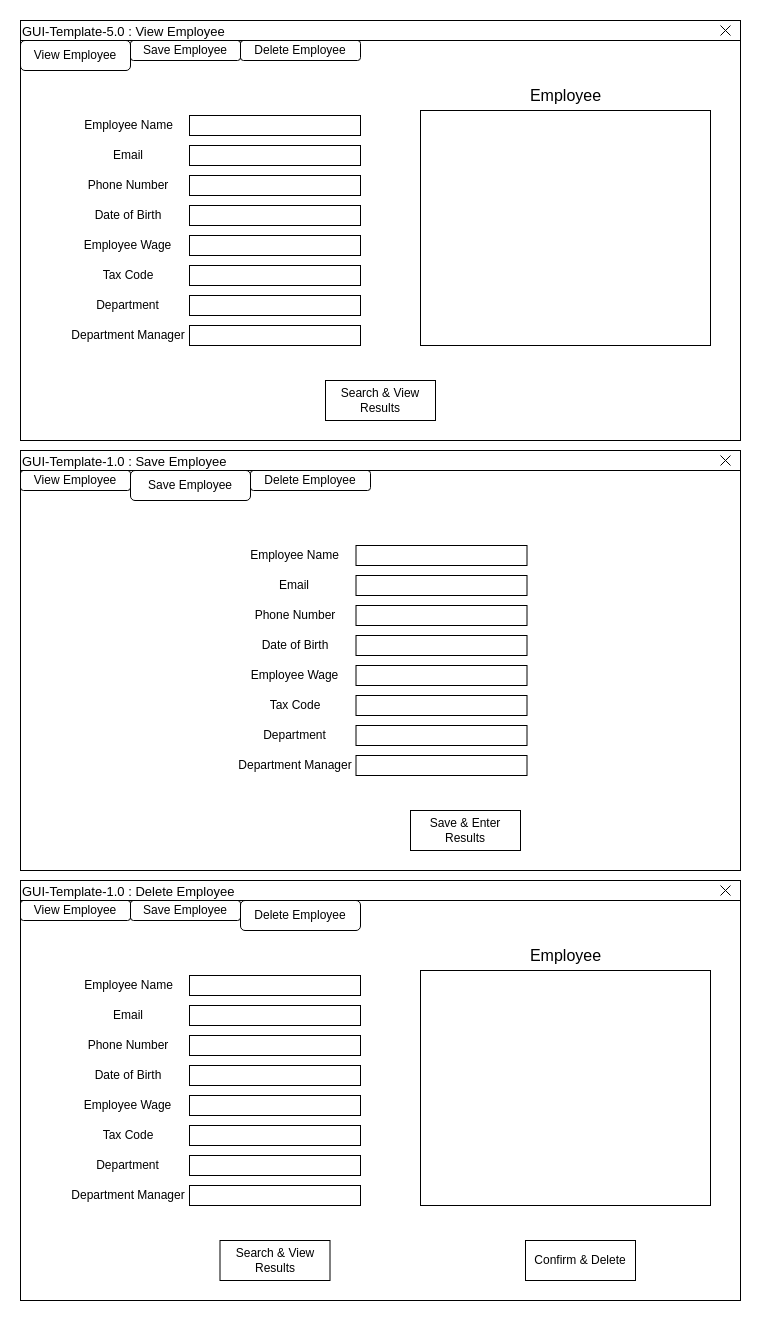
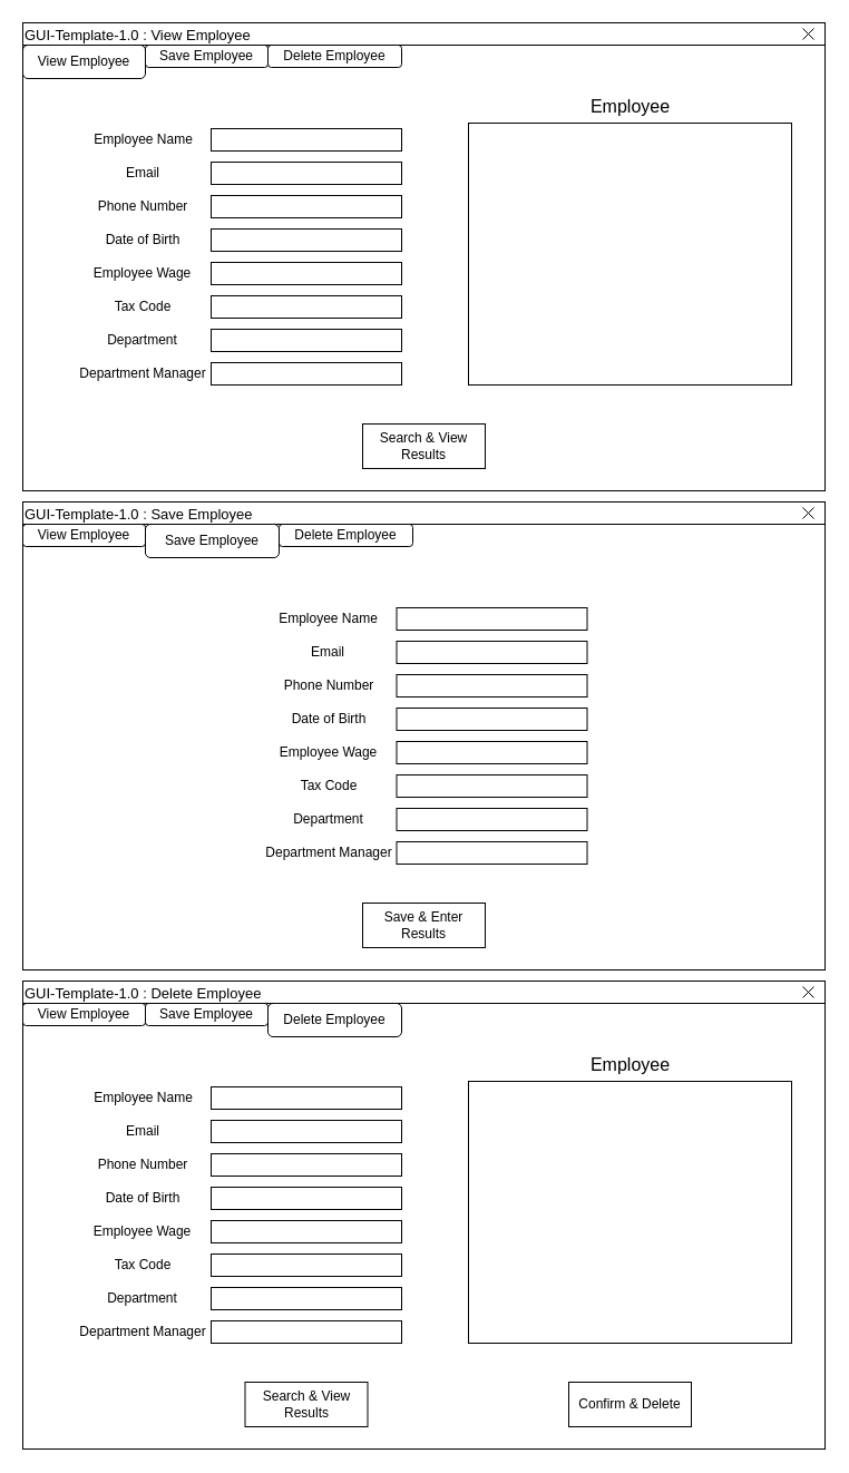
  <mxCell id="0" />
  <mxCell id="1" parent="0" />
  <mxCell id="2" value="" style="rounded=0;whiteSpace=wrap;html=1;strokeColor=default;fillColor=default;" vertex="1" parent="1"><mxGeometry x="20" y="40" width="720" height="400" as="geometry" /></mxCell>
  <mxCell id="3" value="Search &amp;amp; View Results" style="text;html=1;strokeColor=default;fillColor=none;align=center;verticalAlign=middle;whiteSpace=wrap;rounded=0;" vertex="1" parent="1"><mxGeometry x="325" y="380" width="110" height="40" as="geometry" /></mxCell>
  <mxCell id="4" value="Employee Name" style="text;html=1;strokeColor=none;fillColor=none;align=center;verticalAlign=middle;whiteSpace=wrap;rounded=0;" vertex="1" parent="1"><mxGeometry x="80.5" y="110" width="95" height="30" as="geometry" /></mxCell>
  <mxCell id="5" value="View Employee" style="rounded=1;whiteSpace=wrap;html=1;strokeColor=default;fillColor=none;" vertex="1" parent="1"><mxGeometry x="20" y="40" width="110" height="30" as="geometry" /></mxCell>
  <mxCell id="6" value="Save Employee" style="rounded=1;whiteSpace=wrap;html=1;strokeColor=default;fillColor=none;" vertex="1" parent="1"><mxGeometry x="130" y="40" width="110" height="20" as="geometry" /></mxCell>
  <mxCell id="7" value="Delete Employee" style="rounded=1;whiteSpace=wrap;html=1;strokeColor=default;fillColor=none;" vertex="1" parent="1"><mxGeometry x="240" y="40" width="120" height="20" as="geometry" /></mxCell>
  <mxCell id="8" value="Employee Wage" style="text;html=1;strokeColor=none;fillColor=none;align=center;verticalAlign=middle;whiteSpace=wrap;rounded=0;" vertex="1" parent="1"><mxGeometry x="80" y="230" width="95" height="30" as="geometry" /></mxCell>
  <mxCell id="9" value="Department" style="text;html=1;strokeColor=none;fillColor=none;align=center;verticalAlign=middle;whiteSpace=wrap;rounded=0;" vertex="1" parent="1"><mxGeometry x="90" y="290" width="75" height="30" as="geometry" /></mxCell>
  <mxCell id="10" value="Department Manager" style="text;html=1;strokeColor=none;fillColor=none;align=center;verticalAlign=middle;whiteSpace=wrap;rounded=0;" vertex="1" parent="1"><mxGeometry x="67" y="320" width="122" height="30" as="geometry" /></mxCell>
  <mxCell id="11" value="Tax Code" style="text;html=1;strokeColor=none;fillColor=none;align=center;verticalAlign=middle;whiteSpace=wrap;rounded=0;" vertex="1" parent="1"><mxGeometry x="98" y="260" width="60" height="30" as="geometry" /></mxCell>
  <mxCell id="12" value="Email" style="text;html=1;strokeColor=none;fillColor=none;align=center;verticalAlign=middle;whiteSpace=wrap;rounded=0;" vertex="1" parent="1"><mxGeometry x="97.5" y="140" width="60" height="30" as="geometry" /></mxCell>
  <mxCell id="13" value="Phone Number" style="text;html=1;strokeColor=none;fillColor=none;align=center;verticalAlign=middle;whiteSpace=wrap;rounded=0;" vertex="1" parent="1"><mxGeometry x="82" y="170" width="92" height="30" as="geometry" /></mxCell>
  <mxCell id="14" value="Date of Birth" style="text;html=1;strokeColor=none;fillColor=none;align=center;verticalAlign=middle;whiteSpace=wrap;rounded=0;" vertex="1" parent="1"><mxGeometry x="92" y="200" width="72" height="30" as="geometry" /></mxCell>
  <mxCell id="15" value="" style="rounded=0;whiteSpace=wrap;html=1;strokeColor=default;fillColor=none;" vertex="1" parent="1"><mxGeometry x="189" y="115" width="171" height="20" as="geometry" /></mxCell>
  <mxCell id="16" value="" style="rounded=0;whiteSpace=wrap;html=1;strokeColor=default;fillColor=none;" vertex="1" parent="1"><mxGeometry x="189" y="145" width="171" height="20" as="geometry" /></mxCell>
  <mxCell id="17" value="" style="rounded=0;whiteSpace=wrap;html=1;strokeColor=default;fillColor=none;" vertex="1" parent="1"><mxGeometry x="189" y="175" width="171" height="20" as="geometry" /></mxCell>
  <mxCell id="18" value="" style="rounded=0;whiteSpace=wrap;html=1;strokeColor=default;fillColor=none;" vertex="1" parent="1"><mxGeometry x="189" y="205" width="171" height="20" as="geometry" /></mxCell>
  <mxCell id="19" value="" style="rounded=0;whiteSpace=wrap;html=1;strokeColor=default;fillColor=none;" vertex="1" parent="1"><mxGeometry x="189" y="235" width="171" height="20" as="geometry" /></mxCell>
  <mxCell id="20" value="" style="rounded=0;whiteSpace=wrap;html=1;strokeColor=default;fillColor=none;" vertex="1" parent="1"><mxGeometry x="189" y="265" width="171" height="20" as="geometry" /></mxCell>
  <mxCell id="21" value="" style="rounded=0;whiteSpace=wrap;html=1;strokeColor=default;fillColor=none;" vertex="1" parent="1"><mxGeometry x="189" y="295" width="171" height="20" as="geometry" /></mxCell>
  <mxCell id="22" value="" style="rounded=0;whiteSpace=wrap;html=1;strokeColor=default;fillColor=none;" vertex="1" parent="1"><mxGeometry x="189" y="325" width="171" height="20" as="geometry" /></mxCell>
  <mxCell id="23" value="" style="rounded=0;whiteSpace=wrap;html=1;strokeColor=default;fillColor=default;" vertex="1" parent="1"><mxGeometry x="420" y="110" width="290" height="235" as="geometry" /></mxCell>
  <mxCell id="24" value="&lt;font style=&quot;font-size: 16px;&quot;&gt;Employee&lt;/font&gt;" style="text;html=1;strokeColor=none;fillColor=none;align=center;verticalAlign=middle;whiteSpace=wrap;rounded=0;" vertex="1" parent="1"><mxGeometry x="517.5" y="80" width="95" height="30" as="geometry" /></mxCell>
- <mxCell id="25" value="&lt;font style=&quot;font-size: 13px;&quot;&gt;GUI-Template-5.0 : View Employee&lt;/font&gt;" style="rounded=0;whiteSpace=wrap;html=1;fontSize=16;strokeColor=default;fillColor=default;align=left;" vertex="1" parent="1"><mxGeometry x="20" y="20" width="720" height="20" as="geometry" /></mxCell>
+ <mxCell id="25" value="&lt;font style=&quot;font-size: 13px;&quot;&gt;GUI-Template-1.0 : View Employee&lt;/font&gt;" style="rounded=0;whiteSpace=wrap;html=1;fontSize=16;strokeColor=default;fillColor=default;align=left;" vertex="1" parent="1"><mxGeometry x="20" y="20" width="720" height="20" as="geometry" /></mxCell>
  <mxCell id="26" value="" style="shape=umlDestroy;fontSize=13;strokeColor=default;fillColor=default;" vertex="1" parent="1"><mxGeometry x="720" y="25" width="10" height="10" as="geometry" /></mxCell>
  <mxCell id="27" value="" style="rounded=0;whiteSpace=wrap;html=1;strokeColor=default;fillColor=default;" vertex="1" parent="1"><mxGeometry x="20" y="470" width="720" height="400" as="geometry" /></mxCell>
- <mxCell id="28" value="Save &amp;amp; Enter Results" style="text;html=1;strokeColor=default;fillColor=none;align=center;verticalAlign=middle;whiteSpace=wrap;rounded=0;" vertex="1" parent="1"><mxGeometry x="410" y="810" width="110" height="40" as="geometry" /></mxCell>
+ <mxCell id="28" value="Save &amp;amp; Enter Results" style="text;html=1;strokeColor=default;fillColor=none;align=center;verticalAlign=middle;whiteSpace=wrap;rounded=0;" vertex="1" parent="1"><mxGeometry x="325" y="810" width="110" height="40" as="geometry" /></mxCell>
  <mxCell id="29" value="Employee Name" style="text;html=1;strokeColor=none;fillColor=none;align=center;verticalAlign=middle;whiteSpace=wrap;rounded=0;" vertex="1" parent="1"><mxGeometry x="247" y="540" width="95" height="30" as="geometry" /></mxCell>
  <mxCell id="30" value="View Employee" style="rounded=1;whiteSpace=wrap;html=1;strokeColor=default;fillColor=none;" vertex="1" parent="1"><mxGeometry x="20" y="470" width="110" height="20" as="geometry" /></mxCell>
  <mxCell id="31" value="Save Employee" style="rounded=1;whiteSpace=wrap;html=1;strokeColor=default;fillColor=none;" vertex="1" parent="1"><mxGeometry x="130" y="470" width="120" height="30" as="geometry" /></mxCell>
  <mxCell id="32" value="Delete Employee" style="rounded=1;whiteSpace=wrap;html=1;strokeColor=default;fillColor=none;" vertex="1" parent="1"><mxGeometry x="250" y="470" width="120" height="20" as="geometry" /></mxCell>
  <mxCell id="33" value="Employee Wage" style="text;html=1;strokeColor=none;fillColor=none;align=center;verticalAlign=middle;whiteSpace=wrap;rounded=0;" vertex="1" parent="1"><mxGeometry x="246.5" y="660" width="95" height="30" as="geometry" /></mxCell>
  <mxCell id="34" value="Department" style="text;html=1;strokeColor=none;fillColor=none;align=center;verticalAlign=middle;whiteSpace=wrap;rounded=0;" vertex="1" parent="1"><mxGeometry x="256.5" y="720" width="75" height="30" as="geometry" /></mxCell>
  <mxCell id="35" value="Department Manager" style="text;html=1;strokeColor=none;fillColor=none;align=center;verticalAlign=middle;whiteSpace=wrap;rounded=0;" vertex="1" parent="1"><mxGeometry x="233.5" y="750" width="122" height="30" as="geometry" /></mxCell>
  <mxCell id="36" value="Tax Code" style="text;html=1;strokeColor=none;fillColor=none;align=center;verticalAlign=middle;whiteSpace=wrap;rounded=0;" vertex="1" parent="1"><mxGeometry x="264.5" y="690" width="60" height="30" as="geometry" /></mxCell>
  <mxCell id="37" value="Email" style="text;html=1;strokeColor=none;fillColor=none;align=center;verticalAlign=middle;whiteSpace=wrap;rounded=0;" vertex="1" parent="1"><mxGeometry x="264" y="570" width="60" height="30" as="geometry" /></mxCell>
  <mxCell id="38" value="Phone Number" style="text;html=1;strokeColor=none;fillColor=none;align=center;verticalAlign=middle;whiteSpace=wrap;rounded=0;" vertex="1" parent="1"><mxGeometry x="248.5" y="600" width="92" height="30" as="geometry" /></mxCell>
  <mxCell id="39" value="Date of Birth" style="text;html=1;strokeColor=none;fillColor=none;align=center;verticalAlign=middle;whiteSpace=wrap;rounded=0;" vertex="1" parent="1"><mxGeometry x="258.5" y="630" width="72" height="30" as="geometry" /></mxCell>
  <mxCell id="40" value="" style="rounded=0;whiteSpace=wrap;html=1;strokeColor=default;fillColor=none;" vertex="1" parent="1"><mxGeometry x="355.5" y="545" width="171" height="20" as="geometry" /></mxCell>
  <mxCell id="41" value="" style="rounded=0;whiteSpace=wrap;html=1;strokeColor=default;fillColor=none;" vertex="1" parent="1"><mxGeometry x="355.5" y="575" width="171" height="20" as="geometry" /></mxCell>
  <mxCell id="42" value="" style="rounded=0;whiteSpace=wrap;html=1;strokeColor=default;fillColor=none;" vertex="1" parent="1"><mxGeometry x="355.5" y="605" width="171" height="20" as="geometry" /></mxCell>
  <mxCell id="43" value="" style="rounded=0;whiteSpace=wrap;html=1;strokeColor=default;fillColor=none;" vertex="1" parent="1"><mxGeometry x="355.5" y="635" width="171" height="20" as="geometry" /></mxCell>
  <mxCell id="44" value="" style="rounded=0;whiteSpace=wrap;html=1;strokeColor=default;fillColor=none;" vertex="1" parent="1"><mxGeometry x="355.5" y="665" width="171" height="20" as="geometry" /></mxCell>
  <mxCell id="45" value="" style="rounded=0;whiteSpace=wrap;html=1;strokeColor=default;fillColor=none;" vertex="1" parent="1"><mxGeometry x="355.5" y="695" width="171" height="20" as="geometry" /></mxCell>
  <mxCell id="46" value="" style="rounded=0;whiteSpace=wrap;html=1;strokeColor=default;fillColor=none;" vertex="1" parent="1"><mxGeometry x="355.5" y="725" width="171" height="20" as="geometry" /></mxCell>
  <mxCell id="47" value="" style="rounded=0;whiteSpace=wrap;html=1;strokeColor=default;fillColor=none;" vertex="1" parent="1"><mxGeometry x="355.5" y="755" width="171" height="20" as="geometry" /></mxCell>
  <mxCell id="48" value="&lt;font style=&quot;font-size: 13px;&quot;&gt;GUI-Template-1.0 : Save Employee&lt;/font&gt;" style="rounded=0;whiteSpace=wrap;html=1;fontSize=16;strokeColor=default;fillColor=default;align=left;" vertex="1" parent="1"><mxGeometry x="20" y="450" width="720" height="20" as="geometry" /></mxCell>
  <mxCell id="49" value="" style="shape=umlDestroy;fontSize=13;strokeColor=default;fillColor=default;" vertex="1" parent="1"><mxGeometry x="720" y="455" width="10" height="10" as="geometry" /></mxCell>
  <mxCell id="50" value="" style="rounded=0;whiteSpace=wrap;html=1;strokeColor=default;fillColor=default;" vertex="1" parent="1"><mxGeometry x="20" y="900" width="720" height="400" as="geometry" /></mxCell>
  <mxCell id="51" value="Search &amp;amp; View Results" style="text;html=1;strokeColor=default;fillColor=none;align=center;verticalAlign=middle;whiteSpace=wrap;rounded=0;" vertex="1" parent="1"><mxGeometry x="219.5" y="1240" width="110" height="40" as="geometry" /></mxCell>
  <mxCell id="52" value="Employee Name" style="text;html=1;strokeColor=none;fillColor=none;align=center;verticalAlign=middle;whiteSpace=wrap;rounded=0;" vertex="1" parent="1"><mxGeometry x="80.5" y="970" width="95" height="30" as="geometry" /></mxCell>
  <mxCell id="53" value="View Employee" style="rounded=1;whiteSpace=wrap;html=1;strokeColor=default;fillColor=none;" vertex="1" parent="1"><mxGeometry x="20" y="900" width="110" height="20" as="geometry" /></mxCell>
  <mxCell id="54" value="Save Employee" style="rounded=1;whiteSpace=wrap;html=1;strokeColor=default;fillColor=none;" vertex="1" parent="1"><mxGeometry x="130" y="900" width="110" height="20" as="geometry" /></mxCell>
  <mxCell id="55" value="Delete Employee" style="rounded=1;whiteSpace=wrap;html=1;strokeColor=default;fillColor=none;" vertex="1" parent="1"><mxGeometry x="240" y="900" width="120" height="30" as="geometry" /></mxCell>
  <mxCell id="56" value="Employee Wage" style="text;html=1;strokeColor=none;fillColor=none;align=center;verticalAlign=middle;whiteSpace=wrap;rounded=0;" vertex="1" parent="1"><mxGeometry x="80" y="1090" width="95" height="30" as="geometry" /></mxCell>
  <mxCell id="57" value="Department" style="text;html=1;strokeColor=none;fillColor=none;align=center;verticalAlign=middle;whiteSpace=wrap;rounded=0;" vertex="1" parent="1"><mxGeometry x="90" y="1150" width="75" height="30" as="geometry" /></mxCell>
  <mxCell id="58" value="Department Manager" style="text;html=1;strokeColor=none;fillColor=none;align=center;verticalAlign=middle;whiteSpace=wrap;rounded=0;" vertex="1" parent="1"><mxGeometry x="67" y="1180" width="122" height="30" as="geometry" /></mxCell>
  <mxCell id="59" value="Tax Code" style="text;html=1;strokeColor=none;fillColor=none;align=center;verticalAlign=middle;whiteSpace=wrap;rounded=0;" vertex="1" parent="1"><mxGeometry x="98" y="1120" width="60" height="30" as="geometry" /></mxCell>
  <mxCell id="60" value="Email" style="text;html=1;strokeColor=none;fillColor=none;align=center;verticalAlign=middle;whiteSpace=wrap;rounded=0;" vertex="1" parent="1"><mxGeometry x="97.5" y="1000" width="60" height="30" as="geometry" /></mxCell>
  <mxCell id="61" value="Phone Number" style="text;html=1;strokeColor=none;fillColor=none;align=center;verticalAlign=middle;whiteSpace=wrap;rounded=0;" vertex="1" parent="1"><mxGeometry x="82" y="1030" width="92" height="30" as="geometry" /></mxCell>
  <mxCell id="62" value="Date of Birth" style="text;html=1;strokeColor=none;fillColor=none;align=center;verticalAlign=middle;whiteSpace=wrap;rounded=0;" vertex="1" parent="1"><mxGeometry x="92" y="1060" width="72" height="30" as="geometry" /></mxCell>
  <mxCell id="63" value="" style="rounded=0;whiteSpace=wrap;html=1;strokeColor=default;fillColor=none;" vertex="1" parent="1"><mxGeometry x="189" y="975" width="171" height="20" as="geometry" /></mxCell>
  <mxCell id="64" value="" style="rounded=0;whiteSpace=wrap;html=1;strokeColor=default;fillColor=none;" vertex="1" parent="1"><mxGeometry x="189" y="1005" width="171" height="20" as="geometry" /></mxCell>
  <mxCell id="65" value="" style="rounded=0;whiteSpace=wrap;html=1;strokeColor=default;fillColor=none;" vertex="1" parent="1"><mxGeometry x="189" y="1035" width="171" height="20" as="geometry" /></mxCell>
  <mxCell id="66" value="" style="rounded=0;whiteSpace=wrap;html=1;strokeColor=default;fillColor=none;" vertex="1" parent="1"><mxGeometry x="189" y="1065" width="171" height="20" as="geometry" /></mxCell>
  <mxCell id="67" value="" style="rounded=0;whiteSpace=wrap;html=1;strokeColor=default;fillColor=none;" vertex="1" parent="1"><mxGeometry x="189" y="1095" width="171" height="20" as="geometry" /></mxCell>
  <mxCell id="68" value="" style="rounded=0;whiteSpace=wrap;html=1;strokeColor=default;fillColor=none;" vertex="1" parent="1"><mxGeometry x="189" y="1125" width="171" height="20" as="geometry" /></mxCell>
  <mxCell id="69" value="" style="rounded=0;whiteSpace=wrap;html=1;strokeColor=default;fillColor=none;" vertex="1" parent="1"><mxGeometry x="189" y="1155" width="171" height="20" as="geometry" /></mxCell>
  <mxCell id="70" value="" style="rounded=0;whiteSpace=wrap;html=1;strokeColor=default;fillColor=none;" vertex="1" parent="1"><mxGeometry x="189" y="1185" width="171" height="20" as="geometry" /></mxCell>
  <mxCell id="71" value="" style="rounded=0;whiteSpace=wrap;html=1;strokeColor=default;fillColor=default;" vertex="1" parent="1"><mxGeometry x="420" y="970" width="290" height="235" as="geometry" /></mxCell>
  <mxCell id="72" value="&lt;font style=&quot;font-size: 16px;&quot;&gt;Employee&lt;/font&gt;" style="text;html=1;strokeColor=none;fillColor=none;align=center;verticalAlign=middle;whiteSpace=wrap;rounded=0;" vertex="1" parent="1"><mxGeometry x="517.5" y="940" width="95" height="30" as="geometry" /></mxCell>
  <mxCell id="73" value="&lt;font style=&quot;font-size: 13px;&quot;&gt;GUI-Template-1.0 : Delete Employee&lt;/font&gt;" style="rounded=0;whiteSpace=wrap;html=1;fontSize=16;strokeColor=default;fillColor=default;align=left;" vertex="1" parent="1"><mxGeometry x="20" y="880" width="720" height="20" as="geometry" /></mxCell>
  <mxCell id="74" value="" style="shape=umlDestroy;fontSize=13;strokeColor=default;fillColor=default;" vertex="1" parent="1"><mxGeometry x="720" y="885" width="10" height="10" as="geometry" /></mxCell>
- <mxCell id="75" value="Confirm &amp;amp; Delete" style="text;html=1;strokeColor=default;fillColor=none;align=center;verticalAlign=middle;whiteSpace=wrap;rounded=0;" vertex="1" parent="1"><mxGeometry x="525" y="1240" width="110" height="40" as="geometry" /></mxCell>
+ <mxCell id="75" value="Confirm &amp;amp; Delete" style="text;html=1;strokeColor=default;fillColor=none;align=center;verticalAlign=middle;whiteSpace=wrap;rounded=0;" vertex="1" parent="1"><mxGeometry x="510" y="1240" width="110" height="40" as="geometry" /></mxCell>
